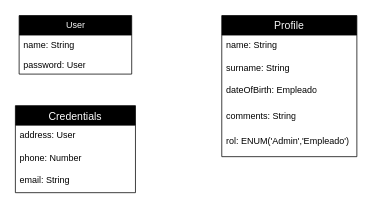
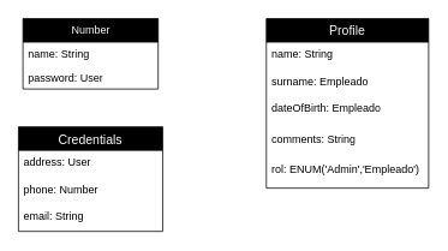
  <mxCell id="0" />
  <mxCell id="1" parent="0" />
- <mxCell id="2" value="User" style="swimlane;fontStyle=0;childLayout=stackLayout;horizontal=1;startSize=26;horizontalStack=0;resizeParent=1;resizeParentMax=0;resizeLast=0;collapsible=1;marginBottom=0;html=1;fillColor=#000000;fontColor=#FAFAFA;" vertex="1" parent="1"><mxGeometry x="25" y="20" width="150" height="78" as="geometry" /></mxCell>
+ <mxCell id="2" value="Number" style="swimlane;fontStyle=0;childLayout=stackLayout;horizontal=1;startSize=26;horizontalStack=0;resizeParent=1;resizeParentMax=0;resizeLast=0;collapsible=1;marginBottom=0;html=1;fillColor=#000000;fontColor=#FAFAFA;" vertex="1" parent="1"><mxGeometry x="25" y="20" width="150" height="78" as="geometry" /></mxCell>
  <mxCell id="3" value="name: String&lt;br&gt;" style="text;strokeColor=none;fillColor=none;align=left;verticalAlign=top;spacingLeft=4;spacingRight=4;overflow=hidden;rotatable=0;points=[[0,0.5],[1,0.5]];portConstraint=eastwest;whiteSpace=wrap;html=1;" vertex="1" parent="2"><mxGeometry y="26" width="150" height="26" as="geometry" /></mxCell>
  <mxCell id="4" value="password: User" style="text;strokeColor=none;fillColor=none;align=left;verticalAlign=top;spacingLeft=4;spacingRight=4;overflow=hidden;rotatable=0;points=[[0,0.5],[1,0.5]];portConstraint=eastwest;whiteSpace=wrap;html=1;" vertex="1" parent="2"><mxGeometry y="52" width="150" height="26" as="geometry" /></mxCell>
  <mxCell id="5" value="Profile" style="swimlane;fontStyle=0;childLayout=stackLayout;horizontal=1;startSize=26;horizontalStack=0;resizeParent=1;resizeParentMax=0;resizeLast=0;collapsible=1;marginBottom=0;align=center;fontSize=14;fontColor=#F7F7F7;fillColor=#000000;" vertex="1" parent="1"><mxGeometry x="295" y="20" width="180" height="188" as="geometry" /></mxCell>
  <mxCell id="6" value="name: String" style="text;strokeColor=none;fillColor=none;spacingLeft=4;spacingRight=4;overflow=hidden;rotatable=0;points=[[0,0.5],[1,0.5]];portConstraint=eastwest;fontSize=12;whiteSpace=wrap;html=1;" vertex="1" parent="5"><mxGeometry y="26" width="180" height="30" as="geometry" /></mxCell>
- <mxCell id="7" value="surname: String" style="text;strokeColor=none;fillColor=none;spacingLeft=4;spacingRight=4;overflow=hidden;rotatable=0;points=[[0,0.5],[1,0.5]];portConstraint=eastwest;fontSize=12;whiteSpace=wrap;html=1;" vertex="1" parent="5"><mxGeometry y="56" width="180" height="30" as="geometry" /></mxCell>
+ <mxCell id="7" value="surname: Empleado" style="text;strokeColor=none;fillColor=none;spacingLeft=4;spacingRight=4;overflow=hidden;rotatable=0;points=[[0,0.5],[1,0.5]];portConstraint=eastwest;fontSize=12;whiteSpace=wrap;html=1;" vertex="1" parent="5"><mxGeometry y="56" width="180" height="30" as="geometry" /></mxCell>
  <mxCell id="8" value="dateOfBirth: Empleado" style="text;strokeColor=none;fillColor=none;spacingLeft=4;spacingRight=4;overflow=hidden;rotatable=0;points=[[0,0.5],[1,0.5]];portConstraint=eastwest;fontSize=12;whiteSpace=wrap;html=1;" vertex="1" parent="5"><mxGeometry y="86" width="180" height="34" as="geometry" /></mxCell>
  <mxCell id="9" value="comments: String&lt;br&gt;" style="text;strokeColor=none;fillColor=none;spacingLeft=4;spacingRight=4;overflow=hidden;rotatable=0;points=[[0,0.5],[1,0.5]];portConstraint=eastwest;fontSize=12;whiteSpace=wrap;html=1;" vertex="1" parent="5"><mxGeometry y="120" width="180" height="34" as="geometry" /></mxCell>
  <mxCell id="10" value="rol: ENUM('Admin','Empleado')" style="text;strokeColor=none;fillColor=none;spacingLeft=4;spacingRight=4;overflow=hidden;rotatable=0;points=[[0,0.5],[1,0.5]];portConstraint=eastwest;fontSize=12;whiteSpace=wrap;html=1;" vertex="1" parent="5"><mxGeometry y="154" width="180" height="34" as="geometry" /></mxCell>
  <mxCell id="11" value="Credentials" style="swimlane;fontStyle=0;childLayout=stackLayout;horizontal=1;startSize=26;horizontalStack=0;resizeParent=1;resizeParentMax=0;resizeLast=0;collapsible=1;marginBottom=0;align=center;fontSize=14;fillColor=#000000;fontColor=#FFFFFF;" vertex="1" parent="1"><mxGeometry x="20" y="140" width="160" height="116" as="geometry" /></mxCell>
  <mxCell id="12" value="address: User" style="text;strokeColor=none;fillColor=none;spacingLeft=4;spacingRight=4;overflow=hidden;rotatable=0;points=[[0,0.5],[1,0.5]];portConstraint=eastwest;fontSize=12;whiteSpace=wrap;html=1;" vertex="1" parent="11"><mxGeometry y="26" width="160" height="30" as="geometry" /></mxCell>
  <mxCell id="13" value="phone: Number" style="text;strokeColor=none;fillColor=none;spacingLeft=4;spacingRight=4;overflow=hidden;rotatable=0;points=[[0,0.5],[1,0.5]];portConstraint=eastwest;fontSize=12;whiteSpace=wrap;html=1;" vertex="1" parent="11"><mxGeometry y="56" width="160" height="30" as="geometry" /></mxCell>
  <mxCell id="14" value="email: String" style="text;strokeColor=none;fillColor=none;spacingLeft=4;spacingRight=4;overflow=hidden;rotatable=0;points=[[0,0.5],[1,0.5]];portConstraint=eastwest;fontSize=12;whiteSpace=wrap;html=1;" vertex="1" parent="11"><mxGeometry y="86" width="160" height="30" as="geometry" /></mxCell>
